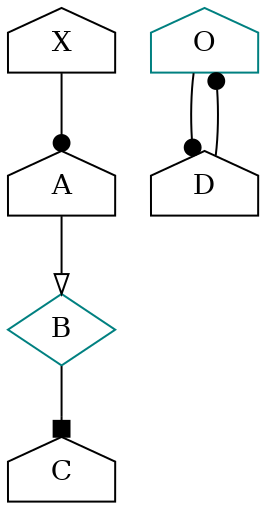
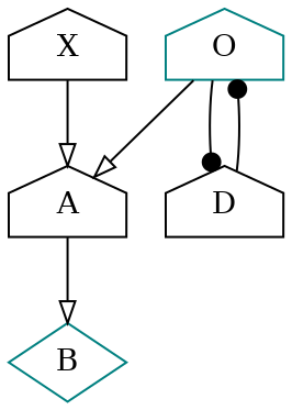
  digraph {
    node [color=black shape=house]
    edge [arrowhead=dot]
    X
    A
    B [color=teal shape=diamond]
-   C
    O [color=teal]
    D
-   X -> A
+   X -> A [arrowhead=onormal]
    A -> B [arrowhead=onormal]
-   B -> C [arrowhead=box]
+   O -> A [arrowhead=onormal]
    O -> D
    D -> O
  }
